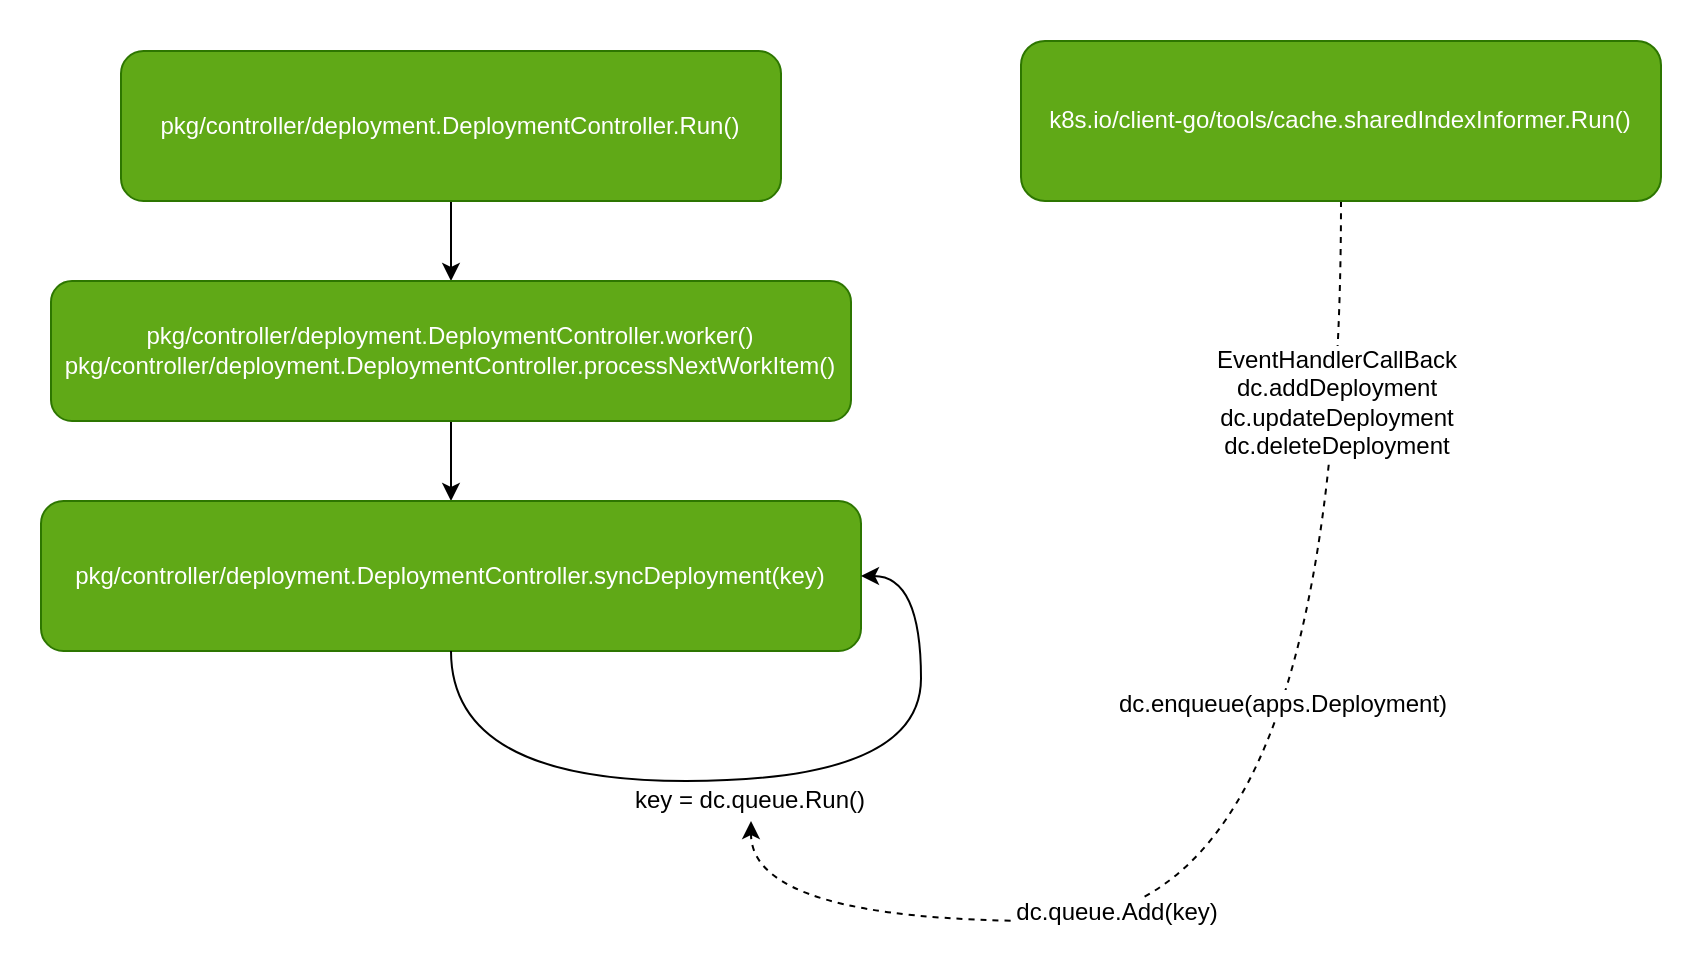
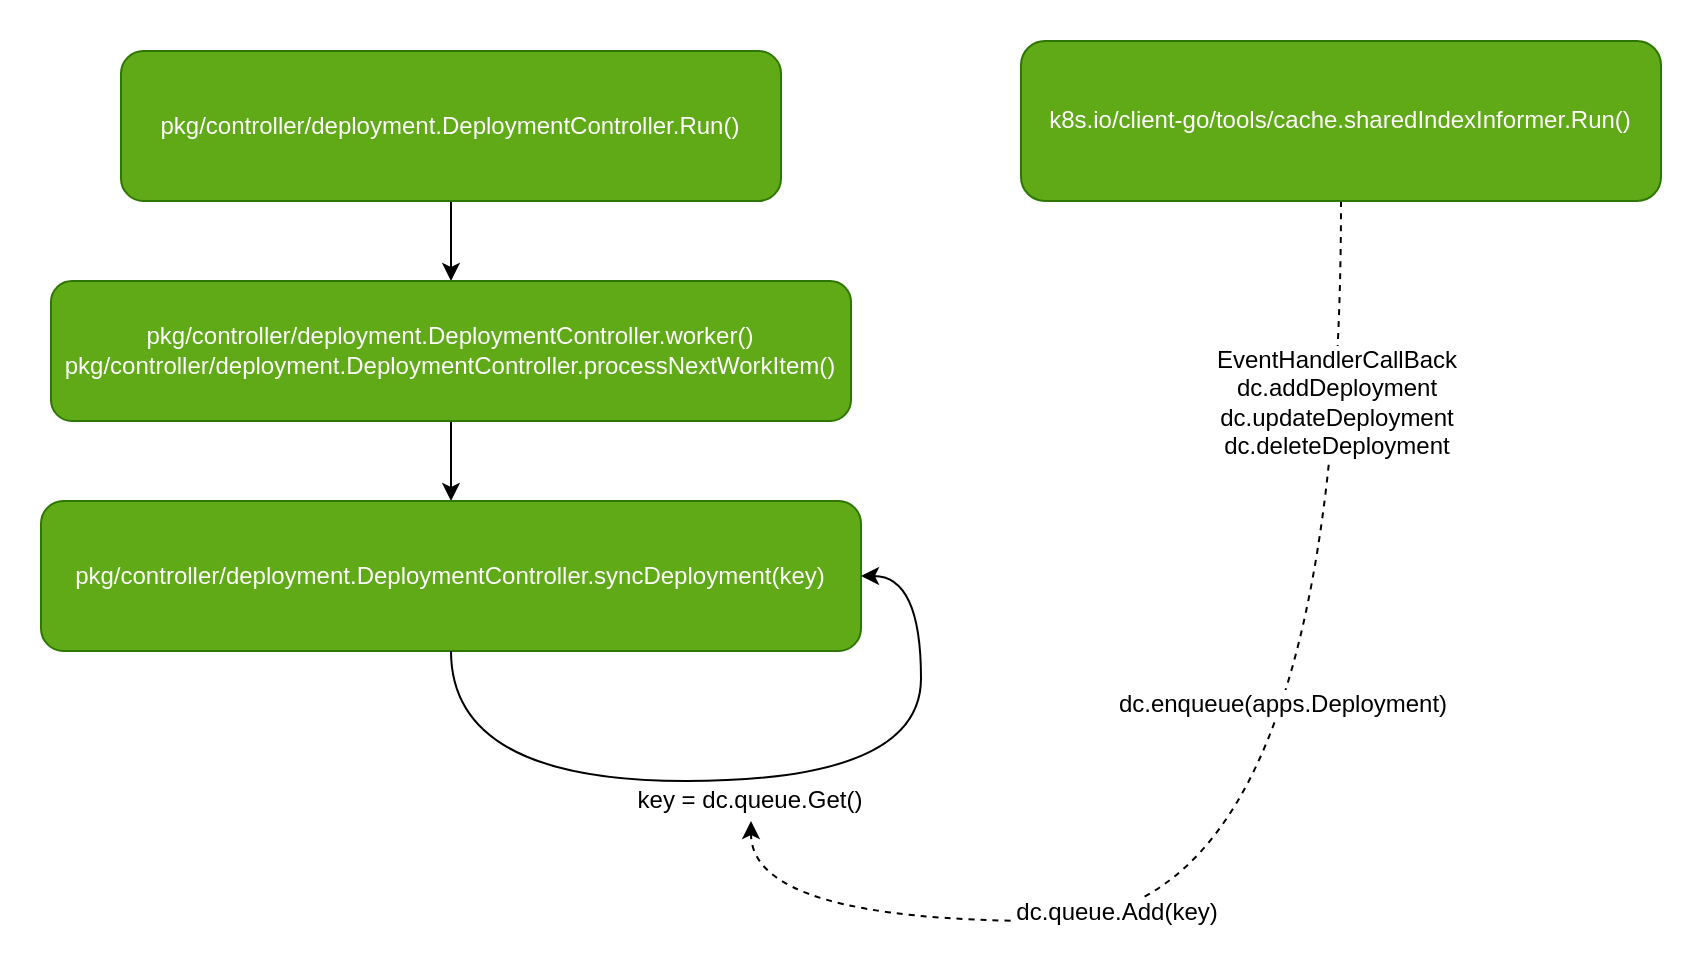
  <mxCell id="0" />
  <mxCell id="1" parent="0" />
  <mxCell id="2" style="edgeStyle=orthogonalEdgeStyle;curved=1;rounded=0;orthogonalLoop=1;jettySize=auto;html=1;entryX=0.5;entryY=0;entryDx=0;entryDy=0;" edge="1" parent="1" source="3" target="5"><mxGeometry relative="1" as="geometry" /></mxCell>
  <mxCell id="3" value="pkg/controller/deployment.DeploymentController.Run()" style="rounded=1;whiteSpace=wrap;html=1;fillColor=#60a917;strokeColor=#2D7600;fontColor=#ffffff;" vertex="1" parent="1"><mxGeometry x="60" y="25" width="330" height="75" as="geometry" /></mxCell>
  <mxCell id="4" style="edgeStyle=orthogonalEdgeStyle;curved=1;rounded=0;orthogonalLoop=1;jettySize=auto;html=1;entryX=0.5;entryY=0;entryDx=0;entryDy=0;" edge="1" parent="1" source="5" target="6"><mxGeometry relative="1" as="geometry" /></mxCell>
  <mxCell id="5" value="pkg/controller/deployment.DeploymentController.worker()&lt;br&gt;pkg/controller/deployment.DeploymentController.processNextWorkItem()" style="rounded=1;whiteSpace=wrap;html=1;fillColor=#60a917;strokeColor=#2D7600;fontColor=#ffffff;" vertex="1" parent="1"><mxGeometry x="25" y="140" width="400" height="70" as="geometry" /></mxCell>
  <mxCell id="6" value="pkg/controller/deployment.DeploymentController.syncDeployment(key)" style="rounded=1;whiteSpace=wrap;html=1;fillColor=#60a917;strokeColor=#2D7600;fontColor=#ffffff;" vertex="1" parent="1"><mxGeometry x="20" y="250" width="410" height="75" as="geometry" /></mxCell>
  <mxCell id="7" style="edgeStyle=orthogonalEdgeStyle;rounded=0;orthogonalLoop=1;jettySize=auto;html=1;entryX=1;entryY=0.5;entryDx=0;entryDy=0;exitX=0.5;exitY=1;exitDx=0;exitDy=0;curved=1;" edge="1" parent="1" source="6" target="6"><mxGeometry relative="1" as="geometry"><Array as="points"><mxPoint x="225" y="390" /><mxPoint x="460" y="390" /><mxPoint x="460" y="288" /></Array></mxGeometry></mxCell>
  <mxCell id="8" style="edgeStyle=orthogonalEdgeStyle;curved=1;rounded=0;orthogonalLoop=1;jettySize=auto;html=1;entryX=0.5;entryY=1;entryDx=0;entryDy=0;exitX=0.5;exitY=1;exitDx=0;exitDy=0;dashed=1;" edge="1" parent="1" source="12" target="13"><mxGeometry relative="1" as="geometry"><Array as="points"><mxPoint x="670" y="460" /><mxPoint x="375" y="460" /></Array></mxGeometry></mxCell>
  <mxCell id="9" value="EventHandlerCallBack&lt;br&gt;dc.addDeployment&lt;br&gt;dc.updateDeployment&lt;br&gt;dc.deleteDeployment" style="text;html=1;align=center;verticalAlign=middle;resizable=0;points=[];labelBackgroundColor=#ffffff;" vertex="1" connectable="0" parent="8"><mxGeometry x="-0.816" y="-3" relative="1" as="geometry"><mxPoint y="35" as="offset" /></mxGeometry></mxCell>
  <mxCell id="10" value="dc.enqueue(apps.Deployment)" style="text;html=1;align=center;verticalAlign=middle;resizable=0;points=[];labelBackgroundColor=#ffffff;" vertex="1" connectable="0" parent="8"><mxGeometry x="-0.288" y="-30" relative="1" as="geometry"><mxPoint as="offset" /></mxGeometry></mxCell>
  <mxCell id="11" value="dc.queue.Add(key)" style="text;html=1;align=center;verticalAlign=middle;resizable=0;points=[];labelBackgroundColor=#ffffff;" vertex="1" connectable="0" parent="8"><mxGeometry x="0.007" y="-113" relative="1" as="geometry"><mxPoint as="offset" /></mxGeometry></mxCell>
  <mxCell id="12" value="&lt;span style=&quot;color: rgb(255 , 255 , 255) ; white-space: normal&quot;&gt;k8s.io/client-go/tools/cache.sharedIndexInformer.Run()&lt;/span&gt;" style="rounded=1;whiteSpace=wrap;html=1;fillColor=#60a917;strokeColor=#2D7600;fontColor=#ffffff;" vertex="1" parent="1"><mxGeometry x="510" y="20" width="320" height="80" as="geometry" /></mxCell>
- <mxCell id="13" value="&lt;span style=&quot;white-space: nowrap ; background-color: rgb(255 , 255 , 255)&quot;&gt;key = dc.queue.Run()&lt;/span&gt;" style="text;html=1;strokeColor=none;fillColor=none;align=center;verticalAlign=middle;whiteSpace=wrap;rounded=0;" vertex="1" parent="1"><mxGeometry x="310" y="390" width="130" height="20" as="geometry" /></mxCell>
+ <mxCell id="13" value="&lt;span style=&quot;white-space: nowrap ; background-color: rgb(255 , 255 , 255)&quot;&gt;key = dc.queue.Get()&lt;/span&gt;" style="text;html=1;strokeColor=none;fillColor=none;align=center;verticalAlign=middle;whiteSpace=wrap;rounded=0;" vertex="1" parent="1"><mxGeometry x="310" y="390" width="130" height="20" as="geometry" /></mxCell>
